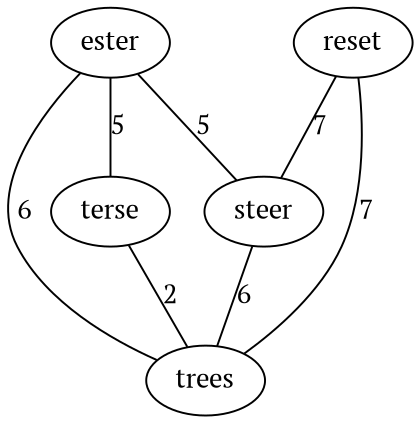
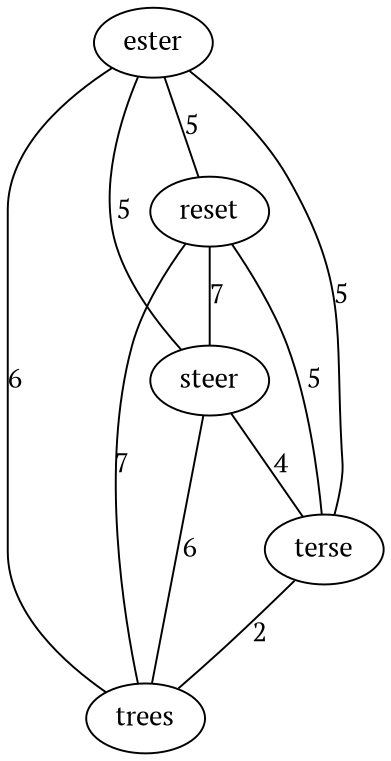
  graph {
    fontname="PT Serif"
    node [fontname="PT Serif"]
    edge [fontname="PT Serif"]
    ester
    reset
    steer
    terse
    trees
+   ester -- reset [label=5]
    ester -- steer [label=5]
    ester -- terse [label=5]
    ester -- trees [label=6]
    reset -- steer [label=7]
+   reset -- terse [label=5]
    reset -- trees [label=7]
+   steer -- terse [label=4]
    steer -- trees [label=6]
    terse -- trees [label=2]
  }
